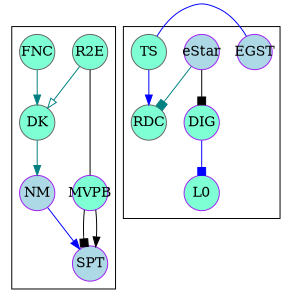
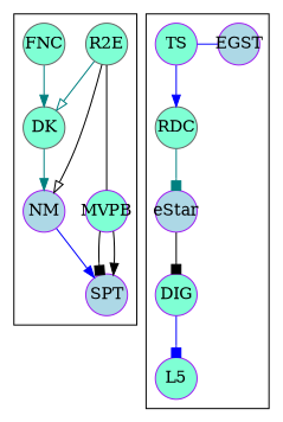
  digraph {
    node [color=purple fillcolor=aquamarine fixedsize=true shape=circle style=filled]
    edge [arrowhead=normal color=black]
    DK [color=gray40 width=.5]
    R2E [color=gray40 width=.5]
    FNC [color=gray40 width=.5]
    SPT [fillcolor=lightblue width=.5]
    NM [fillcolor=lightblue width=.5]
    MVPB [width=.5]
    EGST [fillcolor=lightblue width=.5]
    DIG [width=.5]
    RDC [color=gray40 width=.5]
    eStar [fillcolor=lightblue width=.5]
-   L5 [width=.5 label=L0]
-   TS [color=gray40 width=.5]
+   L5 [width=.5]
+   TS [width=.5]
    subgraph cluster_1 {
      rank=sink
      DK
      R2E
      FNC
      SPT
      NM
      MVPB
    }
    subgraph cluster_2 {
      rank=same
      EGST
      DIG
      RDC
      eStar
      L5
      TS
    }
    DK -> NM [color=teal]
    R2E -> DK [arrowhead=onormal color=teal]
+   R2E -> NM [arrowhead=onormal]
    FNC -> DK [color=teal]
    NM -> SPT [color=blue]
    MVPB -> R2E [constraint=false dir=none arrowhead=""]
    MVPB -> SPT [arrowhead=box]
    MVPB -> SPT
    DIG -> L5 [arrowhead=box color=blue]
    eStar -> DIG [arrowhead=box]
-   eStar -> RDC [arrowhead=box color=teal]
+   RDC -> eStar [arrowhead=box color=teal]
    TS -> EGST [color=blue constraint=false dir=none arrowhead=""]
    TS -> RDC [color=blue]
  }
